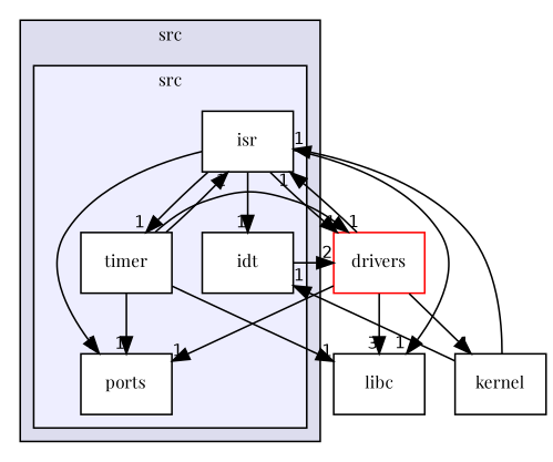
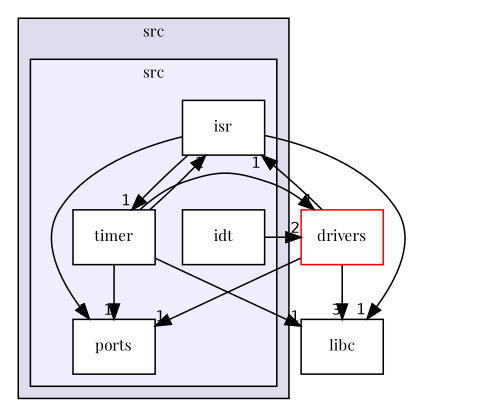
  digraph {
    compound=true
    fontname="Playfair Display"
    node [color=black fillcolor=white fontname="Playfair Display" fontsize=10 shape=box style=filled]
    edge [fontname="Playfair Display" headlabel=1 labeldistance=1.5 labelfontname=Helvetica labelfontsize=10]
    n1 [label=idt]
    n2 [label=isr]
    n3 [label=ports]
    n4 [label=timer]
    n5 [color=red label=drivers]
    n6 [label=libc]
-   n7 [label=kernel color="" fillcolor="" style=""]
    subgraph cluster_1 {
      bgcolor="#ddddee"
      fontsize=10
      label=src
      pencolor=black
      subgraph cluster_2 {
        bgcolor="#eeeeff"
        fontsize=10
        label=src
        pencolor=black
        n1
        n2
        n3
        n4
      }
    }
    n1 -> n5 [headlabel=2]
-   n2 -> n1
    n2 -> n3
    n2 -> n4
-   n2 -> n5
    n2 -> n6
    n4 -> n2
    n4 -> n3
    n4 -> n5
    n4 -> n6
    n5 -> n2
    n5 -> n3
    n5 -> n6 [headlabel=3]
-   n5 -> n7
-   n7 -> n1
-   n7 -> n2
  }
